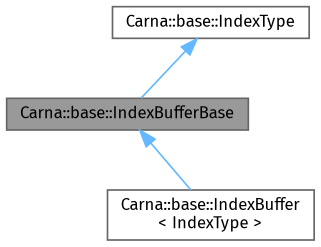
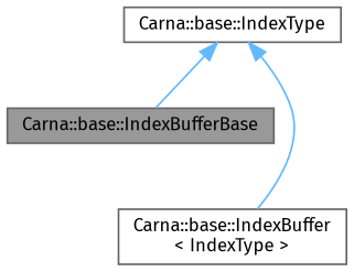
  digraph {
    fontname="Fira Sans"
    node [color=gray40 fillcolor=white fontname="Fira Sans" fontsize=10 shape=box style=filled]
    edge [color=steelblue1 dir=back fontname="Fira Sans" fontsize=10 labelfontname=Helvetica labelfontsize=10 style=solid]
    n1 [fillcolor=grey60 fontcolor=black height=0.2 label="Carna::base::IndexBufferBase" width=0.4]
    n2 [height=0.2 label="Carna::base::IndexBuffer\l\< IndexType \>" width=0.4]
    n3 [height=0.2 label="Carna::base::IndexType" width=0.4]
-   n1 -> n2
+   n3 -> n2
    n3 -> n1
  }
